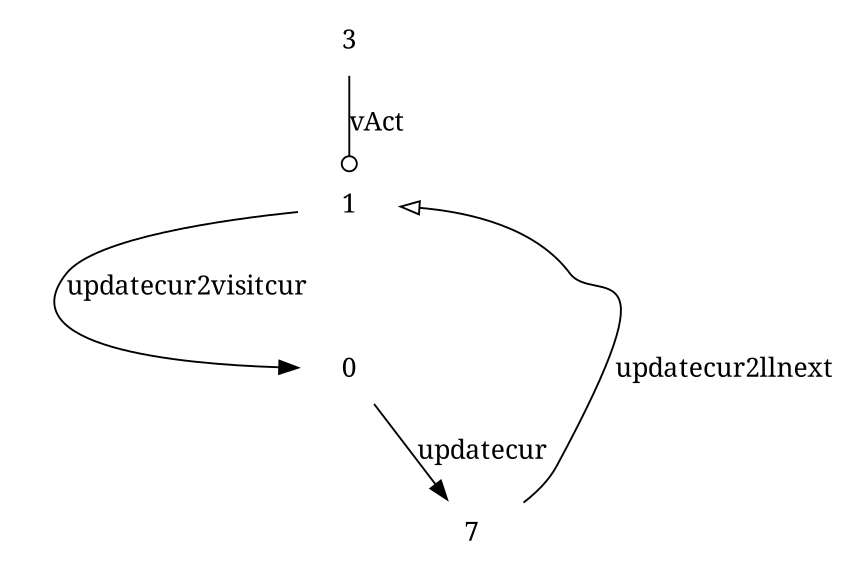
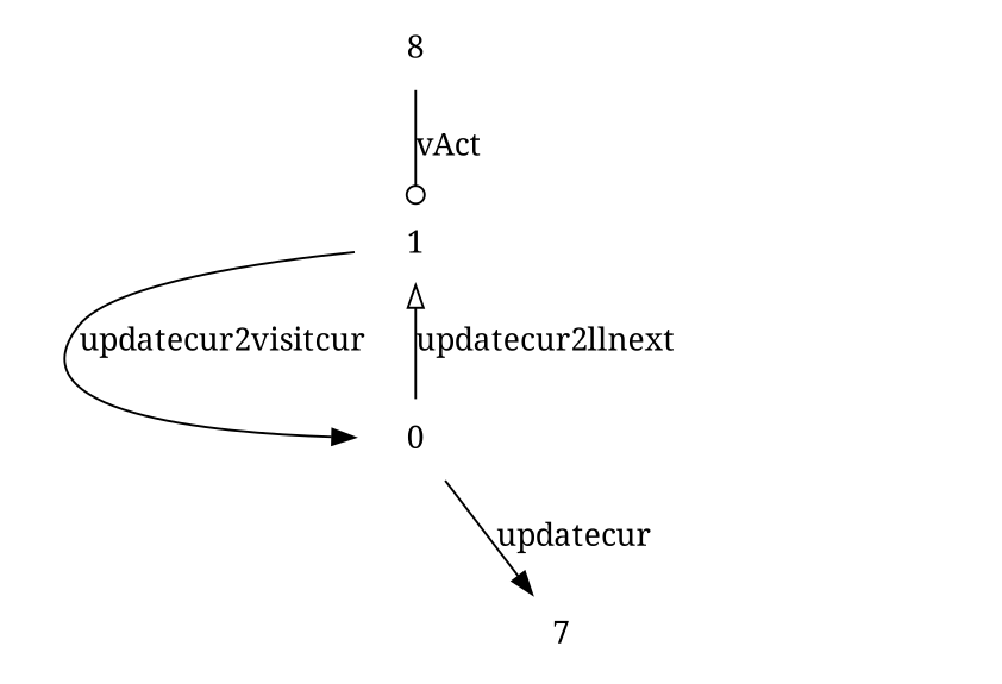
  digraph {
    fontname="Noto Serif"
    node [color=brown fontname="Noto Serif" shape=plaintext]
    edge [arrowhead=normal fontname="Noto Serif"]
-   8 [label=3]
+   8
    1
    0
    7 [color=deeppink]
    8 -> 1 [arrowhead=odot label=vAct]
    1 -> 0 [label=updatecur2visitcur]
-   7 -> 1 [arrowhead=onormal label=updatecur2llnext]
+   0 -> 1 [arrowhead=onormal label=updatecur2llnext]
    0 -> 7 [label=updatecur]
  }
